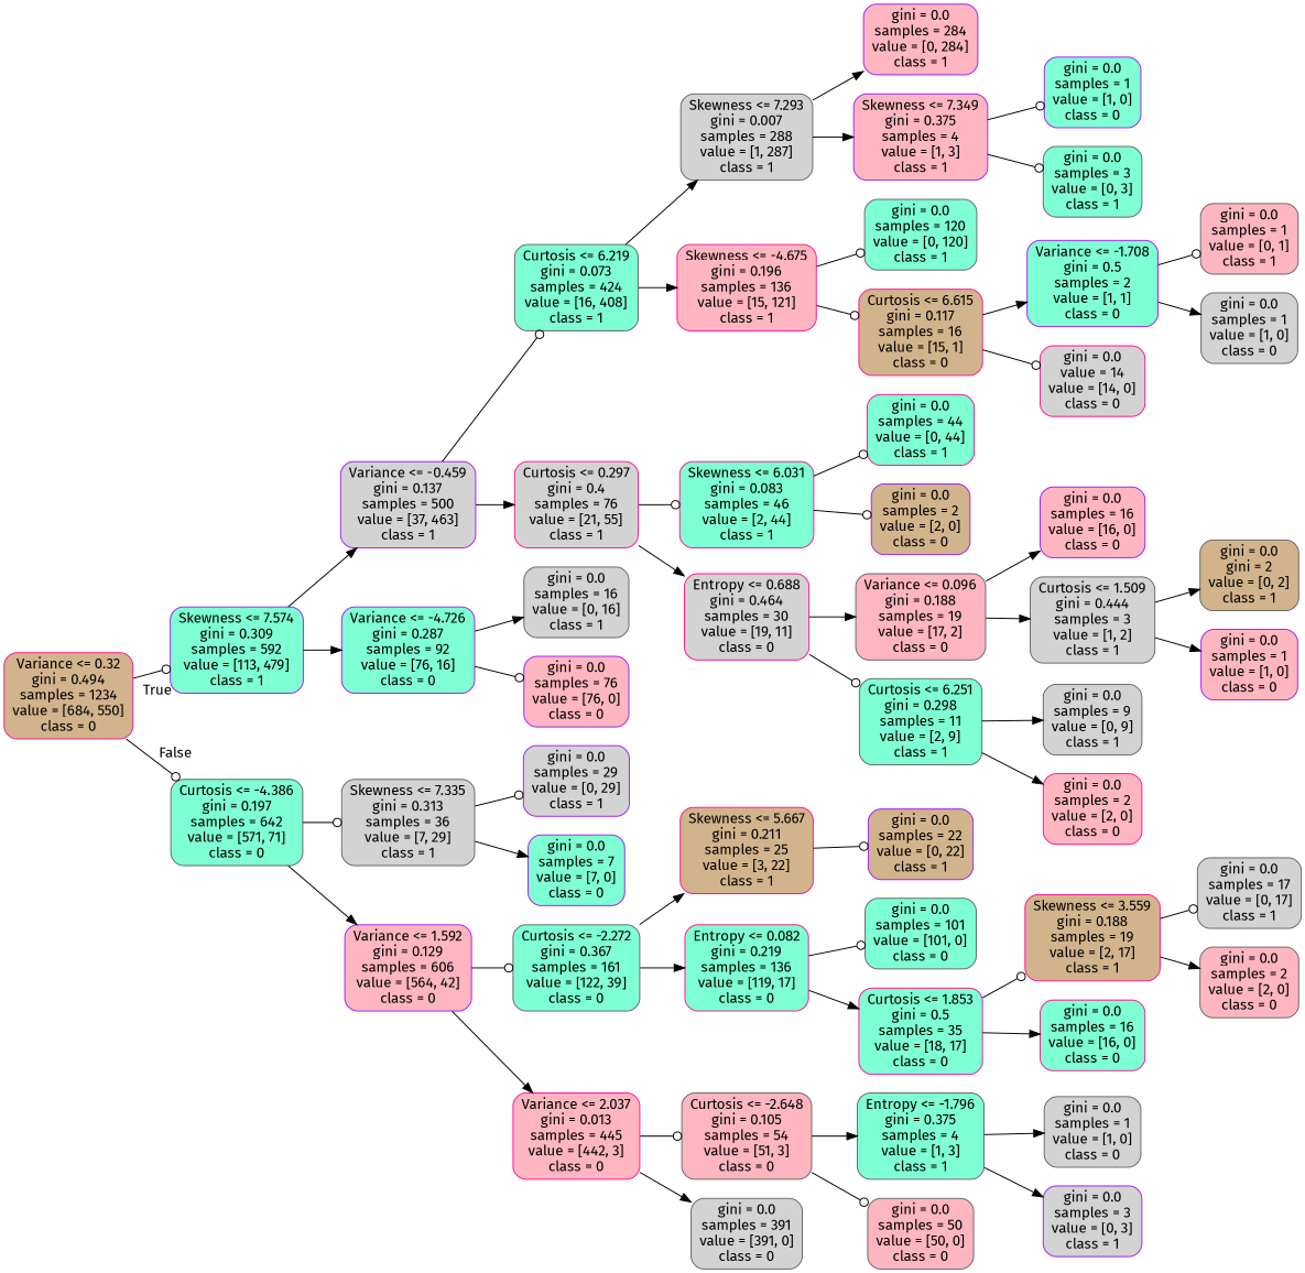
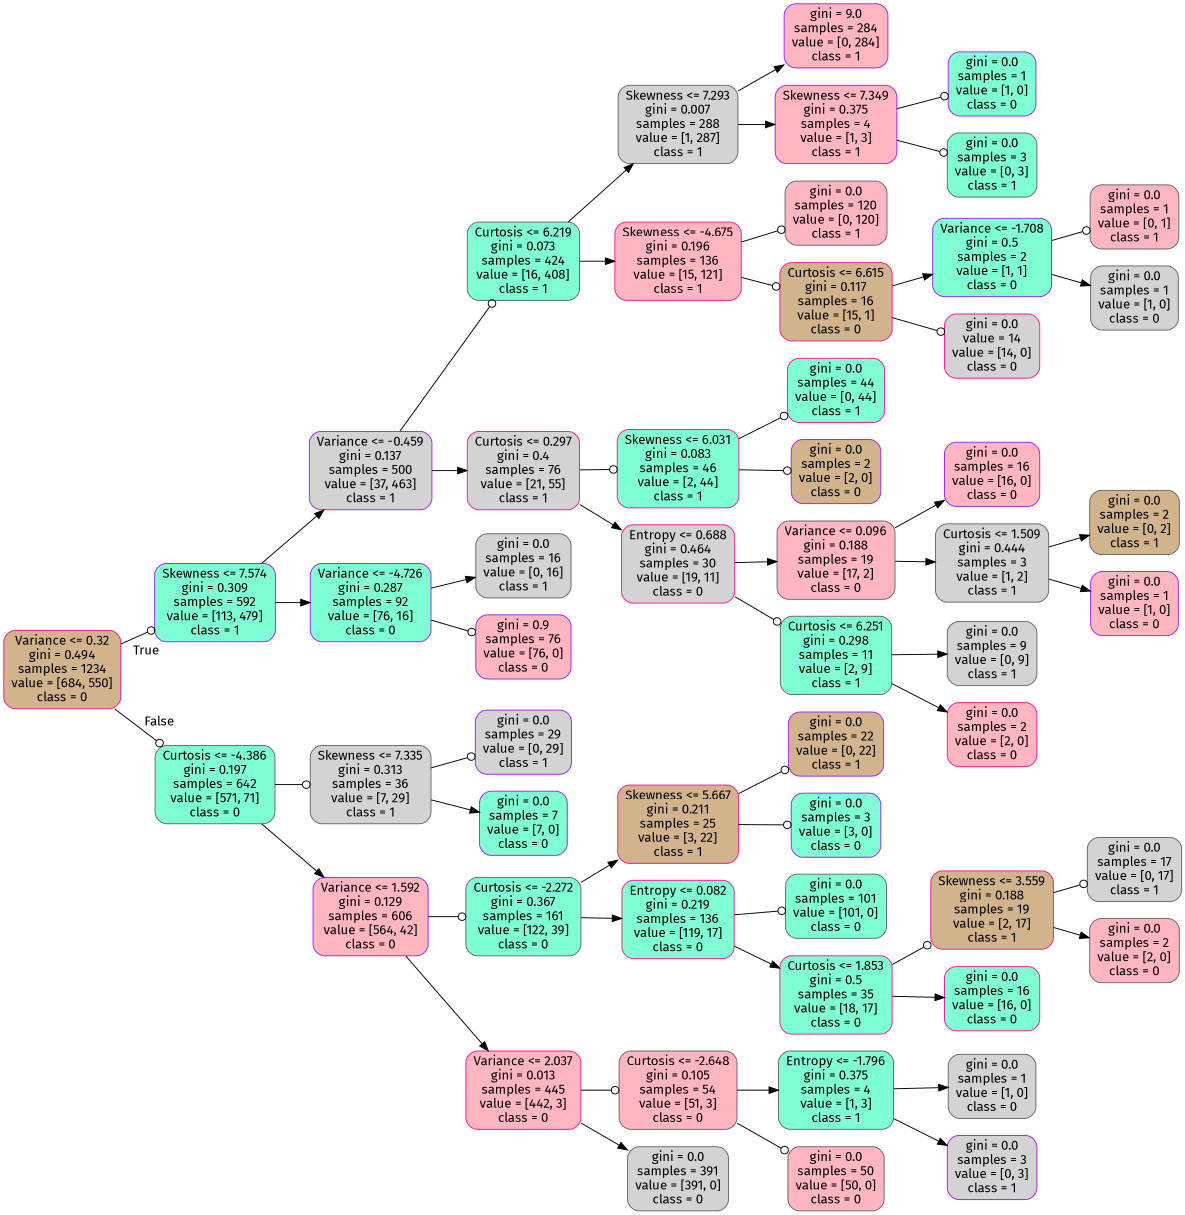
  digraph {
    fontname="Fira Sans"
    rankdir=LR
    node [color=gray40 fillcolor=aquamarine fontname="Fira Sans" shape=box style="filled, rounded"]
    edge [arrowhead=normal fontname="Fira Sans"]
    n1 [color=deeppink fillcolor=tan label="Variance <= 0.32\ngini = 0.494\nsamples = 1234\nvalue = [684, 550]\nclass = 0"]
    n2 [color=purple label="Skewness <= 7.574\ngini = 0.309\nsamples = 592\nvalue = [113, 479]\nclass = 1"]
    n3 [label="Curtosis <= -4.386\ngini = 0.197\nsamples = 642\nvalue = [571, 71]\nclass = 0"]
    n4 [color=purple fillcolor=lightgrey label="Variance <= -0.459\ngini = 0.137\nsamples = 500\nvalue = [37, 463]\nclass = 1"]
    n5 [color=purple label="Variance <= -4.726\ngini = 0.287\nsamples = 92\nvalue = [76, 16]\nclass = 0"]
    n6 [fillcolor=lightgrey label="Skewness <= 7.335\ngini = 0.313\nsamples = 36\nvalue = [7, 29]\nclass = 1"]
    n7 [color=purple fillcolor=lightpink label="Variance <= 1.592\ngini = 0.129\nsamples = 606\nvalue = [564, 42]\nclass = 0"]
    n8 [label="Curtosis <= 6.219\ngini = 0.073\nsamples = 424\nvalue = [16, 408]\nclass = 1"]
    n9 [color=deeppink fillcolor=lightgrey label="Curtosis <= 0.297\ngini = 0.4\nsamples = 76\nvalue = [21, 55]\nclass = 1"]
    n10 [fillcolor=lightgrey label="gini = 0.0\nsamples = 16\nvalue = [0, 16]\nclass = 1"]
-   n11 [color=purple fillcolor=lightpink label="gini = 0.0\nsamples = 76\nvalue = [76, 0]\nclass = 0"]
+   n11 [color=purple fillcolor=lightpink label="gini = 0.9\nsamples = 76\nvalue = [76, 0]\nclass = 0"]
    n12 [fillcolor=lightgrey label="Skewness <= 7.293\ngini = 0.007\nsamples = 288\nvalue = [1, 287]\nclass = 1"]
    n13 [color=deeppink fillcolor=lightpink label="Skewness <= -4.675\ngini = 0.196\nsamples = 136\nvalue = [15, 121]\nclass = 1"]
    n14 [color=deeppink label="Skewness <= 6.031\ngini = 0.083\nsamples = 46\nvalue = [2, 44]\nclass = 1"]
    n15 [color=deeppink fillcolor=lightgrey label="Entropy <= 0.688\ngini = 0.464\nsamples = 30\nvalue = [19, 11]\nclass = 0"]
-   n16 [color=purple fillcolor=lightpink label="gini = 0.0\nsamples = 284\nvalue = [0, 284]\nclass = 1"]
+   n16 [color=purple fillcolor=lightpink label="gini = 9.0\nsamples = 284\nvalue = [0, 284]\nclass = 1"]
    n17 [color=purple fillcolor=lightpink label="Skewness <= 7.349\ngini = 0.375\nsamples = 4\nvalue = [1, 3]\nclass = 1"]
-   n18 [label="gini = 0.0\nsamples = 120\nvalue = [0, 120]\nclass = 1"]
+   n18 [fillcolor=lightpink label="gini = 0.0\nsamples = 120\nvalue = [0, 120]\nclass = 1"]
    n19 [color=deeppink fillcolor=tan label="Curtosis <= 6.615\ngini = 0.117\nsamples = 16\nvalue = [15, 1]\nclass = 0"]
    n20 [color=purple label="gini = 0.0\nsamples = 1\nvalue = [1, 0]\nclass = 0"]
    n21 [label="gini = 0.0\nsamples = 3\nvalue = [0, 3]\nclass = 1"]
    n22 [color=purple label="Variance <= -1.708\ngini = 0.5\nsamples = 2\nvalue = [1, 1]\nclass = 0"]
    n23 [color=deeppink fillcolor=lightgrey label="gini = 0.0\nvalue = 14\nvalue = [14, 0]\nclass = 0"]
    n24 [fillcolor=lightpink label="gini = 0.0\nsamples = 1\nvalue = [0, 1]\nclass = 1"]
    n25 [fillcolor=lightgrey label="gini = 0.0\nsamples = 1\nvalue = [1, 0]\nclass = 0"]
    n26 [color=deeppink label="gini = 0.0\nsamples = 44\nvalue = [0, 44]\nclass = 1"]
    n27 [color=purple fillcolor=tan label="gini = 0.0\nsamples = 2\nvalue = [2, 0]\nclass = 0"]
    n28 [fillcolor=lightpink label="Variance <= 0.096\ngini = 0.188\nsamples = 19\nvalue = [17, 2]\nclass = 0"]
    n29 [label="Curtosis <= 6.251\ngini = 0.298\nsamples = 11\nvalue = [2, 9]\nclass = 1"]
    n30 [color=purple fillcolor=lightpink label="gini = 0.0\nsamples = 16\nvalue = [16, 0]\nclass = 0"]
    n31 [fillcolor=lightgrey label="Curtosis <= 1.509\ngini = 0.444\nsamples = 3\nvalue = [1, 2]\nclass = 1"]
    n32 [fillcolor=lightgrey label="gini = 0.0\nsamples = 9\nvalue = [0, 9]\nclass = 1"]
    n33 [color=deeppink fillcolor=lightpink label="gini = 0.0\nsamples = 2\nvalue = [2, 0]\nclass = 0"]
-   n34 [fillcolor=tan label="gini = 0.0\ngini = 2\nvalue = [0, 2]\nclass = 1"]
+   n34 [fillcolor=tan label="gini = 0.0\nsamples = 2\nvalue = [0, 2]\nclass = 1"]
    n35 [color=purple fillcolor=lightpink label="gini = 0.0\nsamples = 1\nvalue = [1, 0]\nclass = 0"]
    n36 [color=purple fillcolor=lightgrey label="gini = 0.0\nsamples = 29\nvalue = [0, 29]\nclass = 1"]
    n37 [color=purple label="gini = 0.0\nsamples = 7\nvalue = [7, 0]\nclass = 0"]
    n38 [label="Curtosis <= -2.272\ngini = 0.367\nsamples = 161\nvalue = [122, 39]\nclass = 0"]
    n39 [color=deeppink fillcolor=lightpink label="Variance <= 2.037\ngini = 0.013\nsamples = 445\nvalue = [442, 3]\nclass = 0"]
    n40 [color=deeppink fillcolor=tan label="Skewness <= 5.667\ngini = 0.211\nsamples = 25\nvalue = [3, 22]\nclass = 1"]
    n41 [color=deeppink label="Entropy <= 0.082\ngini = 0.219\nsamples = 136\nvalue = [119, 17]\nclass = 0"]
    n42 [fillcolor=lightpink label="Curtosis <= -2.648\ngini = 0.105\nsamples = 54\nvalue = [51, 3]\nclass = 0"]
    n43 [fillcolor=lightgrey label="gini = 0.0\nsamples = 391\nvalue = [391, 0]\nclass = 0"]
    n44 [color=purple fillcolor=tan label="gini = 0.0\nsamples = 22\nvalue = [0, 22]\nclass = 1"]
+   n45 [color=purple label="gini = 0.0\nsamples = 3\nvalue = [3, 0]\nclass = 0"]
    n46 [label="gini = 0.0\nsamples = 101\nvalue = [101, 0]\nclass = 0"]
    n47 [color=deeppink label="Curtosis <= 1.853\ngini = 0.5\nsamples = 35\nvalue = [18, 17]\nclass = 0"]
    n48 [color=deeppink fillcolor=tan label="Skewness <= 3.559\ngini = 0.188\nsamples = 19\nvalue = [2, 17]\nclass = 1"]
    n49 [color=deeppink label="gini = 0.0\nsamples = 16\nvalue = [16, 0]\nclass = 0"]
    n50 [fillcolor=lightgrey label="gini = 0.0\nsamples = 17\nvalue = [0, 17]\nclass = 1"]
    n51 [fillcolor=lightpink label="gini = 0.0\nsamples = 2\nvalue = [2, 0]\nclass = 0"]
    n52 [label="Entropy <= -1.796\ngini = 0.375\nsamples = 4\nvalue = [1, 3]\nclass = 1"]
    n53 [fillcolor=lightpink label="gini = 0.0\nsamples = 50\nvalue = [50, 0]\nclass = 0"]
    n54 [fillcolor=lightgrey label="gini = 0.0\nsamples = 1\nvalue = [1, 0]\nclass = 0"]
    n55 [color=purple fillcolor=lightgrey label="gini = 0.0\nsamples = 3\nvalue = [0, 3]\nclass = 1"]
    n1 -> n2 [arrowhead=odot headlabel=True labelangle=45 labeldistance=2.5]
    n1 -> n3 [arrowhead=odot headlabel=False labelangle=-45 labeldistance=2.5]
    n2 -> n4
    n2 -> n5
    n3 -> n6 [arrowhead=odot]
    n3 -> n7
    n4 -> n8 [arrowhead=odot]
    n4 -> n9
    n5 -> n10
    n5 -> n11 [arrowhead=odot]
    n6 -> n36 [arrowhead=odot]
    n6 -> n37
    n7 -> n38 [arrowhead=odot]
    n7 -> n39
    n8 -> n12
    n8 -> n13
    n9 -> n14 [arrowhead=odot]
    n9 -> n15
    n12 -> n16
    n12 -> n17
    n13 -> n18 [arrowhead=odot]
    n13 -> n19 [arrowhead=odot]
    n14 -> n26 [arrowhead=odot]
    n14 -> n27 [arrowhead=odot]
    n15 -> n28
    n15 -> n29 [arrowhead=odot]
    n17 -> n20 [arrowhead=odot]
    n17 -> n21 [arrowhead=odot]
    n19 -> n22
    n19 -> n23 [arrowhead=odot]
    n22 -> n24 [arrowhead=odot]
    n22 -> n25
    n28 -> n30
    n28 -> n31
    n29 -> n32
    n29 -> n33
    n31 -> n34
    n31 -> n35
    n38 -> n40
    n38 -> n41
    n39 -> n42 [arrowhead=odot]
    n39 -> n43
    n40 -> n44 [arrowhead=odot]
+   n40 -> n45 [arrowhead=odot]
    n41 -> n46 [arrowhead=odot]
    n41 -> n47
    n42 -> n52
    n42 -> n53 [arrowhead=odot]
    n47 -> n48 [arrowhead=odot]
    n47 -> n49
    n48 -> n50 [arrowhead=odot]
    n48 -> n51
    n52 -> n54
    n52 -> n55
  }
